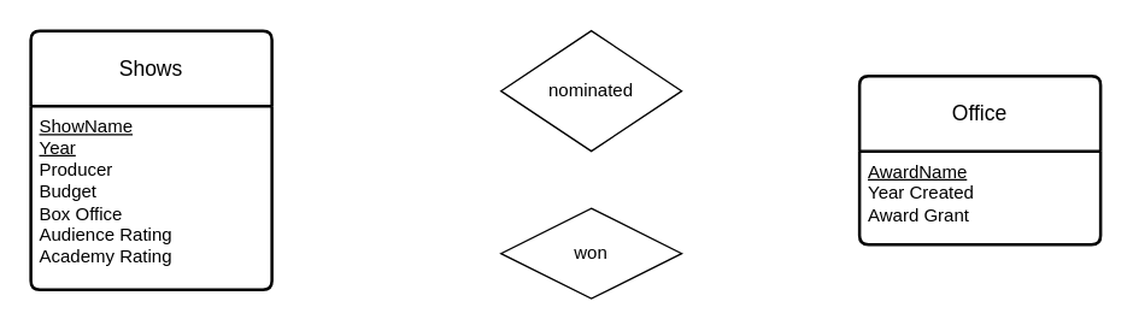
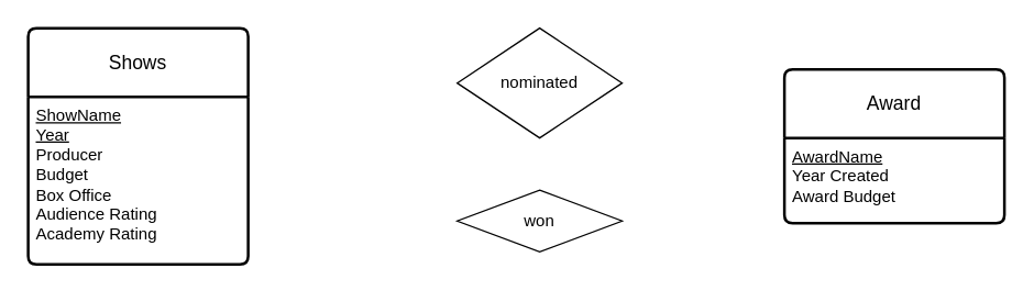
  <mxCell id="0" />
  <mxCell id="1" parent="0" />
  <mxCell id="2" value="Shows" style="swimlane;childLayout=stackLayout;horizontal=1;startSize=50;horizontalStack=0;rounded=1;fontSize=14;fontStyle=0;strokeWidth=2;resizeParent=0;resizeLast=1;shadow=0;dashed=0;align=center;arcSize=4;whiteSpace=wrap;html=1;" vertex="1" parent="1"><mxGeometry x="20" y="20" width="160" height="172" as="geometry" /></mxCell>
  <mxCell id="3" value="&lt;u&gt;ShowName&lt;/u&gt;&lt;br&gt;&lt;u&gt;Year&lt;/u&gt;&lt;br&gt;Producer&lt;div&gt;Budget&lt;/div&gt;&lt;div&gt;Box Office&lt;/div&gt;&lt;div&gt;Audience Rating&lt;/div&gt;&lt;div&gt;Academy Rating&lt;br&gt;&lt;div&gt;&lt;br&gt;&lt;/div&gt;&lt;/div&gt;" style="align=left;strokeColor=none;fillColor=none;spacingLeft=4;fontSize=12;verticalAlign=top;resizable=0;rotatable=0;part=1;html=1;" vertex="1" parent="2"><mxGeometry y="50" width="160" height="122" as="geometry" /></mxCell>
- <mxCell id="4" value="Office" style="swimlane;childLayout=stackLayout;horizontal=1;startSize=50;horizontalStack=0;rounded=1;fontSize=14;fontStyle=0;strokeWidth=2;resizeParent=0;resizeLast=1;shadow=0;dashed=0;align=center;arcSize=4;whiteSpace=wrap;html=1;" vertex="1" parent="1"><mxGeometry x="570" y="50" width="160" height="112" as="geometry" /></mxCell>
- <mxCell id="5" value="&lt;u&gt;AwardName&lt;/u&gt;&lt;br&gt;&lt;div&gt;Year Created&lt;/div&gt;&lt;div&gt;Award Grant&lt;/div&gt;" style="align=left;strokeColor=none;fillColor=none;spacingLeft=4;fontSize=12;verticalAlign=top;resizable=0;rotatable=0;part=1;html=1;" vertex="1" parent="4"><mxGeometry y="50" width="160" height="62" as="geometry" /></mxCell>
+ <mxCell id="4" value="Award" style="swimlane;childLayout=stackLayout;horizontal=1;startSize=50;horizontalStack=0;rounded=1;fontSize=14;fontStyle=0;strokeWidth=2;resizeParent=0;resizeLast=1;shadow=0;dashed=0;align=center;arcSize=4;whiteSpace=wrap;html=1;" vertex="1" parent="1"><mxGeometry x="570" y="50" width="160" height="112" as="geometry" /></mxCell>
+ <mxCell id="5" value="&lt;u&gt;AwardName&lt;/u&gt;&lt;br&gt;&lt;div&gt;Year Created&lt;/div&gt;&lt;div&gt;Award Budget&lt;/div&gt;" style="align=left;strokeColor=none;fillColor=none;spacingLeft=4;fontSize=12;verticalAlign=top;resizable=0;rotatable=0;part=1;html=1;" vertex="1" parent="4"><mxGeometry y="50" width="160" height="62" as="geometry" /></mxCell>
  <mxCell id="6" value="nominated" style="shape=rhombus;perimeter=rhombusPerimeter;whiteSpace=wrap;html=1;align=center;" vertex="1" parent="1"><mxGeometry x="332" y="20" width="120" height="80" as="geometry" /></mxCell>
- <mxCell id="7" value="won" style="shape=rhombus;perimeter=rhombusPerimeter;whiteSpace=wrap;html=1;align=center;" vertex="1" parent="1"><mxGeometry x="332" y="138" width="120" height="60" as="geometry" /></mxCell>
+ <mxCell id="7" value="won" style="shape=rhombus;perimeter=rhombusPerimeter;whiteSpace=wrap;html=1;align=center;" vertex="1" parent="1"><mxGeometry x="332" y="138" width="120" height="45" as="geometry" /></mxCell>
